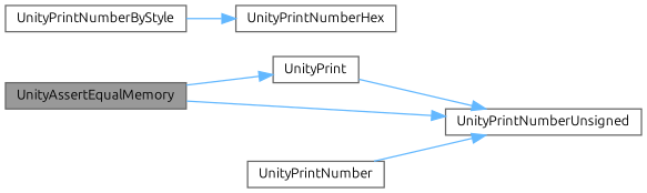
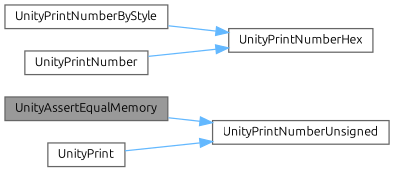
  digraph {
    fontname=Ubuntu
    rankdir=LR
    node [color=grey40 fillcolor=white fontname=Ubuntu fontsize=10 shape=box style=filled]
    edge [color=steelblue1 fontname=Ubuntu fontsize=10 labelfontname=Helvetica labelfontsize=10 style=solid]
    n1 [color=gray40 fillcolor=grey60 fontcolor=black height=0.2 label=UnityAssertEqualMemory width=0.4]
    n2 [height=0.2 label=UnityPrint width=0.4]
    n3 [height=0.2 label=UnityPrintNumberUnsigned width=0.4]
    n4 [height=0.2 label=UnityPrintNumberByStyle width=0.4]
    n5 [height=0.2 label=UnityPrintNumberHex width=0.4]
    n6 [height=0.2 label=UnityPrintNumber width=0.4]
-   n1 -> n2
    n1 -> n3
    n2 -> n3
    n4 -> n5
-   n6 -> n3
+   n6 -> n5
  }
